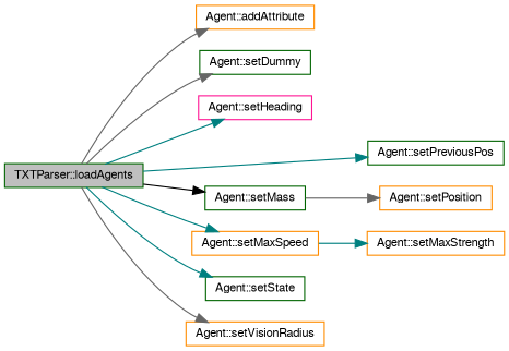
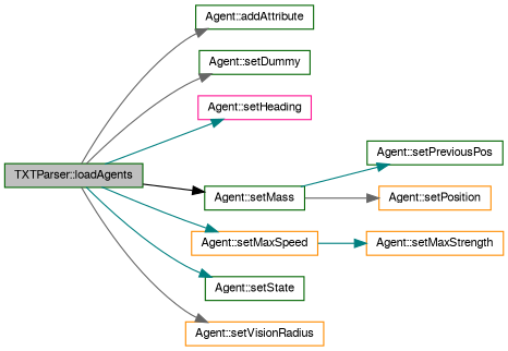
  digraph {
    rankdir=LR
    node [color=darkgreen fillcolor=white fontname=FreeSans fontsize=10 shape=record style=filled]
    edge [color=teal fontname=FreeSans fontsize=10 labelfontname=FreeSans labelfontsize=10 style=solid]
    n1 [fillcolor=grey75 fontcolor=black height=0.2 label="TXTParser::loadAgents" width=0.4]
-   n2 [color=darkorange height=0.2 label="Agent::addAttribute" width=0.4]
+   n2 [height=0.2 label="Agent::addAttribute" width=0.4]
    n3 [height=0.2 label="Agent::setDummy" width=0.4]
    n4 [color=deeppink height=0.2 label="Agent::setHeading" width=0.4]
    n5 [height=0.2 label="Agent::setMass" width=0.4]
    n6 [color=darkorange height=0.2 label="Agent::setMaxSpeed" width=0.4]
    n7 [height=0.2 label="Agent::setPreviousPos" width=0.4]
    n8 [height=0.2 label="Agent::setState" width=0.4]
    n9 [color=darkorange height=0.2 label="Agent::setVisionRadius" width=0.4]
    n10 [color=darkorange height=0.2 label="Agent::setPosition" width=0.4]
    n11 [color=darkorange height=0.2 label="Agent::setMaxStrength" width=0.4]
    n1 -> n2 [color=gray40]
    n1 -> n3 [color=gray40]
    n1 -> n4
    n1 -> n5 [color=black]
    n1 -> n6
-   n1 -> n7
+   n5 -> n7
    n1 -> n8
    n1 -> n9 [color=gray40]
    n5 -> n10 [color=gray40]
    n6 -> n11
  }
